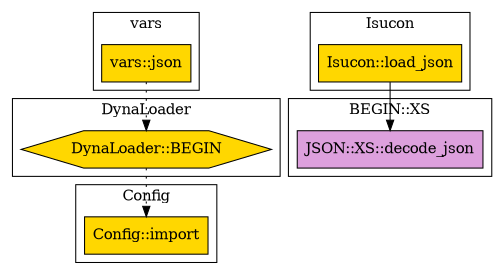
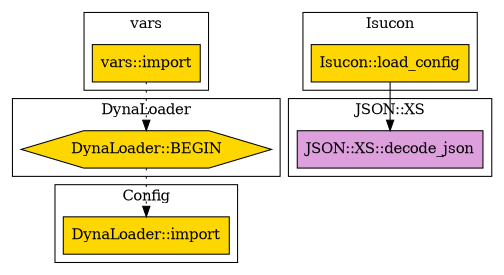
  digraph {
    node [fillcolor=gold shape=box style=filled]
    edge [style=dotted]
-   "Config::import"
+   "Config::import" [label="DynaLoader::import"]
    "JSON::XS::decode_json" [fillcolor=plum]
    "DynaLoader::BEGIN" [shape=hexagon]
-   "Isucon::load_config" [label="Isucon::load_json"]
-   "vars::import" [label="vars::json"]
+   "Isucon::load_config"
+   "vars::import"
    subgraph cluster_1 {
      label=Config
      "Config::import"
    }
    subgraph cluster_2 {
-     label="BEGIN::XS"
+     label="JSON::XS"
      "JSON::XS::decode_json"
    }
    subgraph cluster_3 {
      label=DynaLoader
      "DynaLoader::BEGIN"
    }
    subgraph cluster_4 {
      label=Isucon
      "Isucon::load_config"
    }
    subgraph cluster_5 {
      label=vars
      "vars::import"
    }
    "DynaLoader::BEGIN" -> "Config::import"
    "Isucon::load_config" -> "JSON::XS::decode_json" [style=solid]
    "vars::import" -> "DynaLoader::BEGIN"
  }
